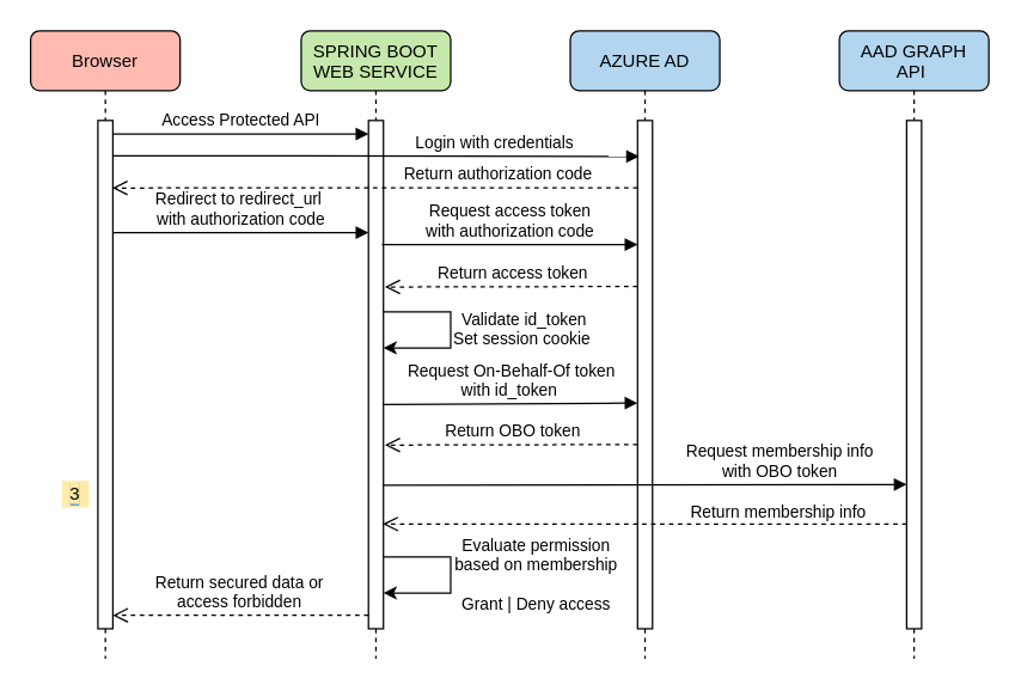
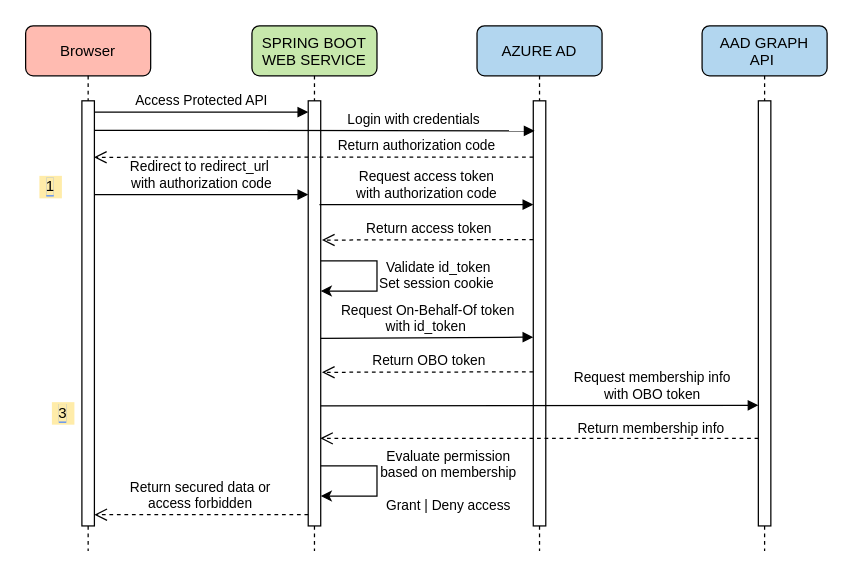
  <mxCell id="0" />
  <mxCell id="1" parent="0" />
  <mxCell id="2" value="Browser" style="shape=umlLifeline;perimeter=lifelinePerimeter;container=1;collapsible=0;recursiveResize=0;rounded=1;shadow=0;strokeWidth=1;fillColor=#FFBBB1;" parent="1" vertex="1"><mxGeometry x="20" y="20" width="100" height="420" as="geometry" /></mxCell>
  <mxCell id="3" value="" style="points=[];perimeter=orthogonalPerimeter;rounded=0;shadow=0;strokeWidth=1;" parent="2" vertex="1"><mxGeometry x="45" y="60" width="10" height="340" as="geometry" /></mxCell>
  <mxCell id="4" value="SPRING BOOT&#10;WEB SERVICE" style="shape=umlLifeline;perimeter=lifelinePerimeter;container=1;collapsible=0;recursiveResize=0;rounded=1;shadow=0;strokeWidth=1;fillColor=#C7E8AC;" parent="1" vertex="1"><mxGeometry x="201" y="20" width="100" height="420" as="geometry" /></mxCell>
  <mxCell id="5" value="" style="points=[];perimeter=orthogonalPerimeter;rounded=0;shadow=0;strokeWidth=1;" parent="4" vertex="1"><mxGeometry x="45" y="60" width="10" height="340" as="geometry" /></mxCell>
  <mxCell id="6" style="edgeStyle=orthogonalEdgeStyle;rounded=0;orthogonalLoop=1;jettySize=auto;html=1;entryX=1;entryY=0.479;entryDx=0;entryDy=0;entryPerimeter=0;" parent="4" edge="1"><mxGeometry relative="1" as="geometry"><mxPoint x="55" y="212.12" as="targetPoint" /><mxPoint x="55" y="188" as="sourcePoint" /><Array as="points"><mxPoint x="100" y="188" /><mxPoint x="100" y="212" /></Array></mxGeometry></mxCell>
  <mxCell id="7" value="Validate id_token&#10;Set session cookie " style="edgeLabel;align=center;verticalAlign=middle;resizable=0;points=[];fontSize=11;" parent="6" vertex="1" connectable="0"><mxGeometry x="-0.694" relative="1" as="geometry"><mxPoint x="77" y="11" as="offset" /></mxGeometry></mxCell>
  <mxCell id="8" value="Return secured data or&#10;access forbidden" style="verticalAlign=bottom;endArrow=open;dashed=1;endSize=8;exitX=0;exitY=0.95;shadow=0;strokeWidth=1;" parent="1" edge="1"><mxGeometry relative="1" as="geometry"><mxPoint x="75" y="411" as="targetPoint" /><mxPoint x="246" y="411" as="sourcePoint" /></mxGeometry></mxCell>
  <mxCell id="9" value="Access Protected API " style="verticalAlign=bottom;endArrow=block;entryX=0;entryY=0;shadow=0;strokeWidth=1;" parent="1" edge="1"><mxGeometry relative="1" as="geometry"><mxPoint x="75" y="89" as="sourcePoint" /><mxPoint x="246" y="89" as="targetPoint" /></mxGeometry></mxCell>
  <mxCell id="10" value="AZURE AD " style="shape=umlLifeline;perimeter=lifelinePerimeter;container=1;collapsible=0;recursiveResize=0;rounded=1;shadow=0;strokeWidth=1;fillColor=#B2D6EF;" parent="1" vertex="1"><mxGeometry x="381" y="20" width="100" height="420" as="geometry" /></mxCell>
  <mxCell id="11" value="" style="points=[];perimeter=orthogonalPerimeter;rounded=0;shadow=0;strokeWidth=1;" parent="10" vertex="1"><mxGeometry x="45" y="60" width="10" height="340" as="geometry" /></mxCell>
  <mxCell id="12" value="AAD GRAPH &#10;API " style="shape=umlLifeline;perimeter=lifelinePerimeter;container=1;collapsible=0;recursiveResize=0;rounded=1;shadow=0;strokeWidth=1;fillColor=#B2D6EF;" parent="1" vertex="1"><mxGeometry x="561" y="20" width="100" height="420" as="geometry" /></mxCell>
  <mxCell id="13" value="" style="points=[];perimeter=orthogonalPerimeter;rounded=0;shadow=0;strokeWidth=1;" parent="12" vertex="1"><mxGeometry x="45" y="60" width="10" height="340" as="geometry" /></mxCell>
+ <mxCell id="14" value="&lt;span style=&quot;background-color: rgb(255 , 236 , 169)&quot;&gt;1&lt;/span&gt;" style="rounded=0;whiteSpace=wrap;html=1;labelBackgroundColor=#4A86FF;fillColor=#FFECA9;strokeColor=none;" parent="1" vertex="1"><mxGeometry x="31" y="140" width="18" height="18" as="geometry" /></mxCell>
  <mxCell id="15" value="Login with credentials " style="verticalAlign=bottom;endArrow=block;shadow=0;strokeWidth=1;exitX=0.969;exitY=0.084;exitDx=0;exitDy=0;exitPerimeter=0;" parent="1" edge="1"><mxGeometry x="0.455" relative="1" as="geometry"><mxPoint x="74.69" y="103.56" as="sourcePoint" /><mxPoint x="427" y="104" as="targetPoint" /><mxPoint as="offset" /></mxGeometry></mxCell>
  <mxCell id="16" value="Request On-Behalf-Of token &#10;with id_token " style="verticalAlign=bottom;endArrow=block;shadow=0;strokeWidth=1;entryX=-0.046;entryY=0.546;entryDx=0;entryDy=0;entryPerimeter=0;fontSize=11;spacingLeft=0;spacingBottom=0;spacingRight=18;" parent="1" edge="1"><mxGeometry x="0.118" relative="1" as="geometry"><mxPoint x="256" y="270" as="sourcePoint" /><mxPoint x="426" y="269" as="targetPoint" /><mxPoint as="offset" /></mxGeometry></mxCell>
  <mxCell id="17" value="Return OBO token" style="verticalAlign=bottom;endArrow=open;dashed=1;endSize=8;shadow=0;strokeWidth=1;entryX=0.994;entryY=0.629;entryDx=0;entryDy=0;entryPerimeter=0;exitX=-0.007;exitY=0.617;exitDx=0;exitDy=0;exitPerimeter=0;spacingRight=-4;" parent="1" edge="1"><mxGeometry x="0.005" relative="1" as="geometry"><mxPoint x="257" y="297.12" as="targetPoint" /><mxPoint x="425.93" y="296.76" as="sourcePoint" /><mxPoint as="offset" /></mxGeometry></mxCell>
  <mxCell id="18" value="Request membership info&#10;with OBO token" style="verticalAlign=bottom;endArrow=block;shadow=0;strokeWidth=1;entryX=0.005;entryY=0.784;entryDx=0;entryDy=0;entryPerimeter=0;fontSize=11;spacingLeft=19;spacingBottom=0;spacingRight=18;" parent="1" edge="1"><mxGeometry x="0.514" relative="1" as="geometry"><mxPoint x="256" y="324" as="sourcePoint" /><mxPoint x="606.05" y="323.52" as="targetPoint" /><mxPoint as="offset" /></mxGeometry></mxCell>
  <mxCell id="19" value="Return membership info" style="verticalAlign=bottom;endArrow=open;dashed=1;endSize=8;shadow=0;strokeWidth=1;entryX=0.96;entryY=0.753;entryDx=0;entryDy=0;entryPerimeter=0;exitX=-0.007;exitY=0.617;exitDx=0;exitDy=0;exitPerimeter=0;spacingRight=1;spacingLeft=0;" parent="1" edge="1"><mxGeometry x="-0.515" y="1" relative="1" as="geometry"><mxPoint x="255.6" y="349.96" as="targetPoint" /><mxPoint x="606" y="350" as="sourcePoint" /><mxPoint as="offset" /></mxGeometry></mxCell>
  <mxCell id="20" style="edgeStyle=orthogonalEdgeStyle;rounded=0;orthogonalLoop=1;jettySize=auto;html=1;entryX=1;entryY=0.479;entryDx=0;entryDy=0;entryPerimeter=0;" parent="1" edge="1"><mxGeometry relative="1" as="geometry"><mxPoint x="256" y="396.12" as="targetPoint" /><mxPoint x="256" y="372" as="sourcePoint" /><Array as="points"><mxPoint x="301" y="372" /><mxPoint x="301" y="396" /></Array></mxGeometry></mxCell>
  <mxCell id="21" value="Evaluate permission &#10;based on membership&#10;  &#10;Grant | Deny access" style="edgeLabel;align=center;verticalAlign=middle;resizable=0;points=[];fontSize=11;spacingRight=0;spacingLeft=16;" parent="20" vertex="1" connectable="0"><mxGeometry x="-0.694" relative="1" as="geometry"><mxPoint x="77" y="11" as="offset" /></mxGeometry></mxCell>
  <mxCell id="22" value="&lt;span style=&quot;background-color: rgb(255 , 236 , 169)&quot;&gt;3&lt;/span&gt;" style="rounded=0;whiteSpace=wrap;html=1;labelBackgroundColor=#4A86FF;fillColor=#FFECA9;strokeColor=none;" parent="1" vertex="1"><mxGeometry x="41" y="321" width="18" height="18" as="geometry" /></mxCell>
  <mxCell id="23" value="Request access token &#10;with authorization code" style="verticalAlign=bottom;endArrow=block;entryX=0;entryY=0;shadow=0;strokeWidth=1;" parent="1" edge="1"><mxGeometry relative="1" as="geometry"><mxPoint x="255" y="163" as="sourcePoint" /><mxPoint x="426" y="163" as="targetPoint" /></mxGeometry></mxCell>
  <mxCell id="24" value="Return authorization code" style="verticalAlign=bottom;endArrow=open;dashed=1;endSize=8;shadow=0;strokeWidth=1;exitX=-0.007;exitY=0.617;exitDx=0;exitDy=0;exitPerimeter=0;spacingRight=-4;entryX=0.969;entryY=0.171;entryDx=0;entryDy=0;entryPerimeter=0;" parent="1" edge="1"><mxGeometry x="-0.459" relative="1" as="geometry"><mxPoint x="74.69" y="125.14" as="targetPoint" /><mxPoint x="426" y="125" as="sourcePoint" /><mxPoint as="offset" /></mxGeometry></mxCell>
  <mxCell id="25" value="Redirect to redirect_url &#10;with authorization code" style="verticalAlign=bottom;endArrow=block;entryX=0;entryY=0;shadow=0;strokeWidth=1;" parent="1" edge="1"><mxGeometry relative="1" as="geometry"><mxPoint x="75" y="155" as="sourcePoint" /><mxPoint x="246" y="155" as="targetPoint" /></mxGeometry></mxCell>
  <mxCell id="26" value="Return access token" style="verticalAlign=bottom;endArrow=open;dashed=1;endSize=8;shadow=0;strokeWidth=1;entryX=0.994;entryY=0.629;entryDx=0;entryDy=0;entryPerimeter=0;exitX=-0.007;exitY=0.617;exitDx=0;exitDy=0;exitPerimeter=0;spacingRight=-4;" parent="1" edge="1"><mxGeometry x="0.005" relative="1" as="geometry"><mxPoint x="257" y="191.36" as="targetPoint" /><mxPoint x="425.93" y="191" as="sourcePoint" /><mxPoint as="offset" /></mxGeometry></mxCell>
